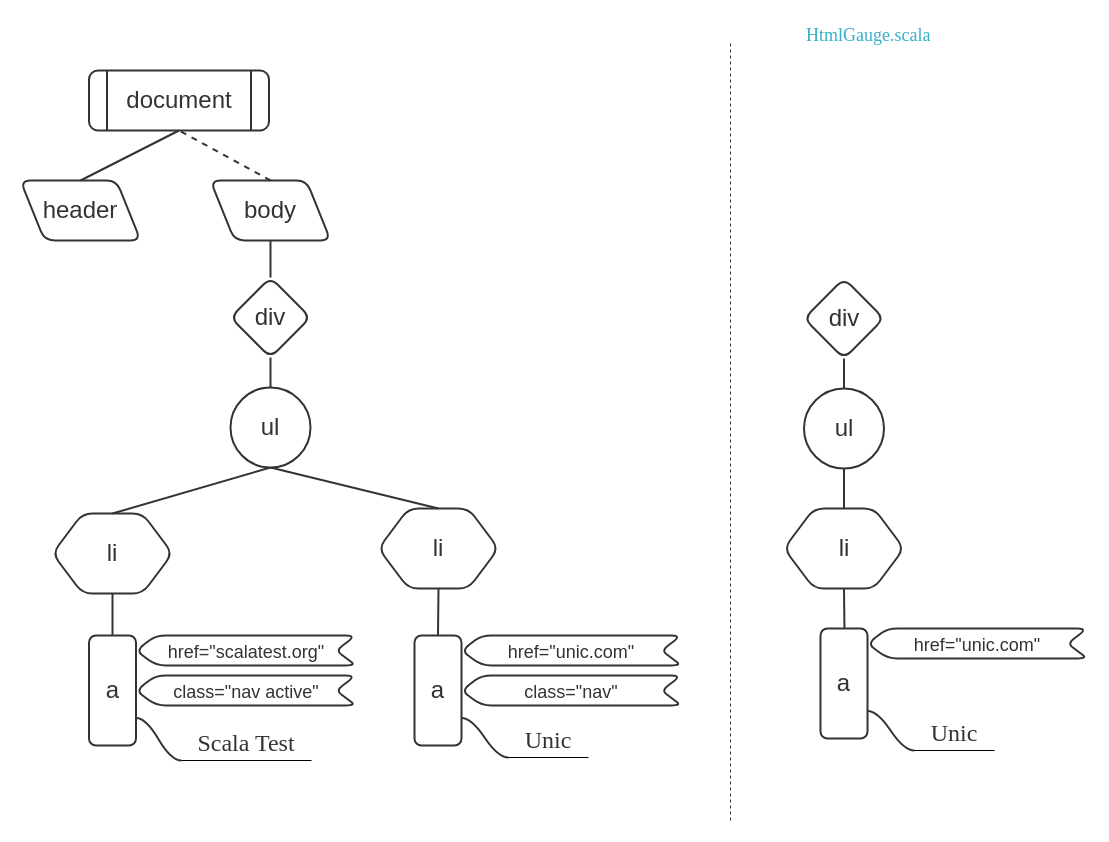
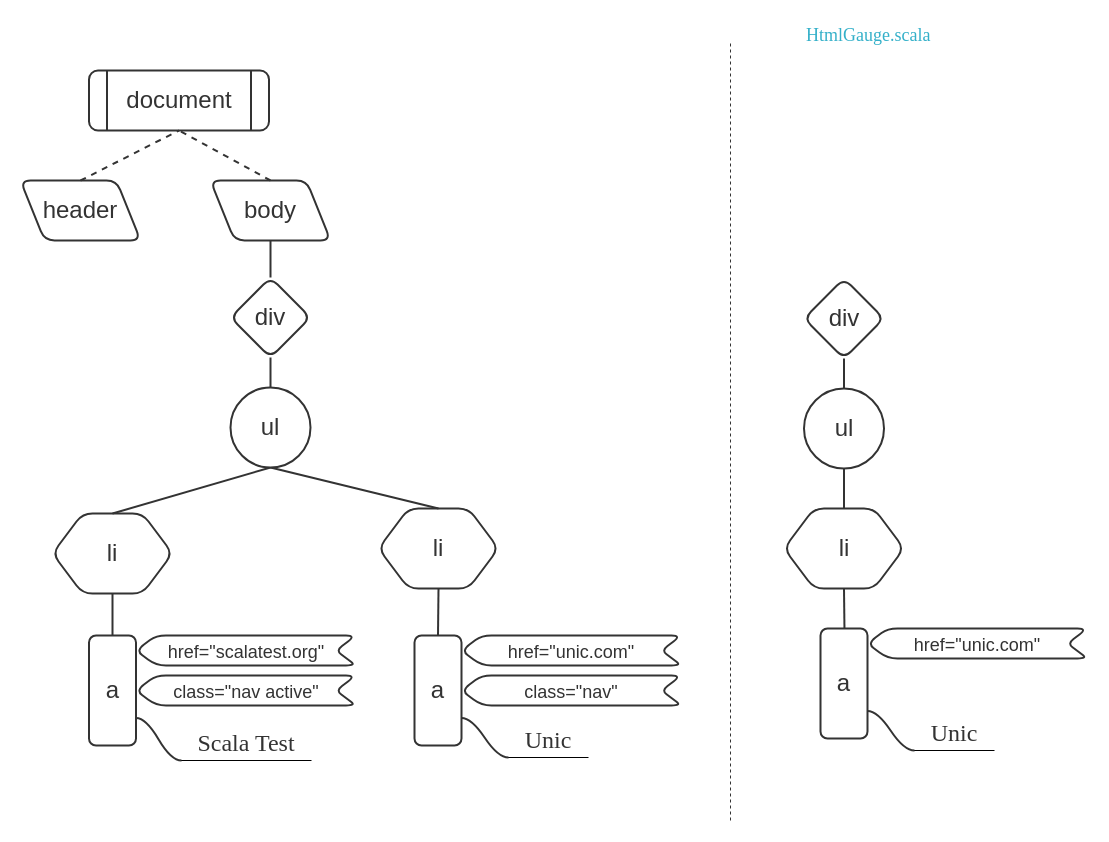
  <mxCell id="0" />
  <mxCell id="1" parent="0" />
  <mxCell id="2" value="div" style="rhombus;whiteSpace=wrap;html=1;fontFamily=Helvetica;fontSize=24;strokeColor=#333333;fontColor=#333333;strokeWidth=2;rounded=1;fillColor=#ffffff;" vertex="1" parent="1"><mxGeometry x="230" y="277" width="80" height="80" as="geometry" /></mxCell>
  <mxCell id="3" value="li" style="shape=hexagon;perimeter=hexagonPerimeter2;whiteSpace=wrap;html=1;fontFamily=Helvetica;fontSize=24;strokeColor=#333333;fontColor=#333333;strokeWidth=2;rounded=1;" vertex="1" parent="1"><mxGeometry x="52" y="513" width="120" height="80" as="geometry" /></mxCell>
  <mxCell id="4" value="" style="endArrow=none;html=1;entryX=0.5;entryY=1;entryDx=0;entryDy=0;exitX=0.5;exitY=0;exitDx=0;exitDy=0;fontFamily=Helvetica;fontSize=24;strokeColor=#333333;fontColor=#333333;strokeWidth=2;" edge="1" parent="1" source="8" target="2"><mxGeometry width="50" height="50" relative="1" as="geometry"><mxPoint x="170" y="377" as="sourcePoint" /><mxPoint x="80" y="667" as="targetPoint" /></mxGeometry></mxCell>
  <mxCell id="5" value="" style="endArrow=none;html=1;entryX=0.5;entryY=1;entryDx=0;entryDy=0;exitX=0.5;exitY=0;exitDx=0;exitDy=0;fontFamily=Helvetica;fontSize=24;strokeColor=#333333;fontColor=#333333;strokeWidth=2;" edge="1" parent="1" source="3" target="8"><mxGeometry width="50" height="50" relative="1" as="geometry"><mxPoint x="165" y="507" as="sourcePoint" /><mxPoint x="170" y="437" as="targetPoint" /></mxGeometry></mxCell>
  <mxCell id="6" value="&lt;div style=&quot;font-size: 24px;&quot;&gt;li&lt;/div&gt;" style="shape=hexagon;perimeter=hexagonPerimeter2;whiteSpace=wrap;html=1;fontFamily=Helvetica;fontSize=24;strokeColor=#333333;fontColor=#333333;strokeWidth=2;rounded=1;" vertex="1" parent="1"><mxGeometry x="378" y="508" width="120" height="80" as="geometry" /></mxCell>
  <mxCell id="7" value="" style="endArrow=none;html=1;entryX=0.5;entryY=1;entryDx=0;entryDy=0;exitX=0.5;exitY=0;exitDx=0;exitDy=0;fontFamily=Helvetica;fontSize=24;strokeColor=#333333;fontColor=#333333;strokeWidth=2;" edge="1" parent="1" source="6" target="8"><mxGeometry width="50" height="50" relative="1" as="geometry"><mxPoint x="0" y="777" as="sourcePoint" /><mxPoint x="170" y="437" as="targetPoint" /></mxGeometry></mxCell>
  <mxCell id="8" value="ul" style="ellipse;whiteSpace=wrap;html=1;aspect=fixed;fontFamily=Helvetica;fontSize=24;strokeColor=#333333;fontColor=#333333;strokeWidth=2;" vertex="1" parent="1"><mxGeometry x="230" y="387" width="80" height="80" as="geometry" /></mxCell>
  <mxCell id="9" value="" style="endArrow=none;html=1;entryX=0.5;entryY=1;entryDx=0;entryDy=0;fontFamily=Helvetica;fontSize=24;strokeColor=#333333;fontColor=#333333;strokeWidth=2;exitX=0.5;exitY=0;exitDx=0;exitDy=0;" edge="1" parent="1" source="34" target="6"><mxGeometry width="50" height="50" relative="1" as="geometry"><mxPoint x="530" y="590" as="sourcePoint" /><mxPoint x="123" y="828" as="targetPoint" /></mxGeometry></mxCell>
  <mxCell id="10" value="div" style="rhombus;whiteSpace=wrap;html=1;fontFamily=Helvetica;labelBackgroundColor=none;fontSize=24;strokeColor=#333333;fontColor=#333333;strokeWidth=2;rounded=1;fillColor=#ffffff;" vertex="1" parent="1"><mxGeometry x="803.5" y="278" width="80" height="80" as="geometry" /></mxCell>
  <mxCell id="11" value="&lt;div style=&quot;font-size: 24px;&quot;&gt;li&lt;/div&gt;" style="shape=hexagon;perimeter=hexagonPerimeter2;whiteSpace=wrap;html=1;fontFamily=Helvetica;fontSize=24;strokeColor=#333333;fontColor=#333333;strokeWidth=2;rounded=1;" vertex="1" parent="1"><mxGeometry x="783.5" y="508" width="120" height="80" as="geometry" /></mxCell>
  <mxCell id="12" value="" style="endArrow=none;html=1;exitX=0.5;exitY=0;exitDx=0;exitDy=0;fontFamily=Helvetica;fontSize=24;strokeColor=#333333;fontColor=#333333;strokeWidth=2;entryX=0.5;entryY=1;entryDx=0;entryDy=0;" edge="1" parent="1" source="14" target="10"><mxGeometry width="50" height="50" relative="1" as="geometry"><mxPoint x="1053.5" y="298" as="sourcePoint" /><mxPoint x="890" y="360" as="targetPoint" /></mxGeometry></mxCell>
  <mxCell id="13" value="" style="endArrow=none;html=1;entryX=0.5;entryY=1;entryDx=0;entryDy=0;exitX=0.5;exitY=0;exitDx=0;exitDy=0;fontFamily=Helvetica;fontSize=24;strokeColor=#333333;fontColor=#333333;strokeWidth=2;" edge="1" parent="1" source="11" target="14"><mxGeometry width="50" height="50" relative="1" as="geometry"><mxPoint x="973.5" y="638" as="sourcePoint" /><mxPoint x="1053.5" y="358" as="targetPoint" /></mxGeometry></mxCell>
  <mxCell id="14" value="ul" style="ellipse;whiteSpace=wrap;html=1;aspect=fixed;fontFamily=Helvetica;fontSize=24;strokeColor=#333333;fontColor=#333333;strokeWidth=2;" vertex="1" parent="1"><mxGeometry x="803.5" y="388" width="80" height="80" as="geometry" /></mxCell>
  <mxCell id="15" value="" style="endArrow=none;html=1;exitX=0.5;exitY=0;exitDx=0;exitDy=0;entryX=0.5;entryY=1;entryDx=0;entryDy=0;fontFamily=Helvetica;fontSize=24;strokeColor=#333333;fontColor=#333333;strokeWidth=2;" edge="1" parent="1" target="11"><mxGeometry width="50" height="50" relative="1" as="geometry"><mxPoint x="844" y="632" as="sourcePoint" /><mxPoint x="1057" y="647" as="targetPoint" /></mxGeometry></mxCell>
  <mxCell id="16" value="header" style="shape=parallelogram;perimeter=parallelogramPerimeter;whiteSpace=wrap;html=1;fontFamily=Helvetica;fontSize=24;strokeColor=#333333;fontColor=#333333;strokeWidth=2;rounded=1;flipV=1;" vertex="1" parent="1"><mxGeometry x="20" y="180" width="120" height="60" as="geometry" /></mxCell>
  <mxCell id="17" value="document" style="shape=process;whiteSpace=wrap;html=1;backgroundOutline=1;fontFamily=Helvetica;fontSize=24;verticalAlign=middle;strokeColor=#333333;fontColor=#333333;strokeWidth=2;rounded=1;" vertex="1" parent="1"><mxGeometry x="88.5" y="70" width="180" height="60" as="geometry" /></mxCell>
- <mxCell id="18" value="" style="endArrow=none;html=1;exitX=0.5;exitY=0;exitDx=0;exitDy=0;fontFamily=Helvetica;fontSize=24;strokeColor=#333333;fontColor=#333333;strokeWidth=2;entryX=0.5;entryY=1;entryDx=0;entryDy=0;" edge="1" parent="1" source="16" target="17"><mxGeometry width="50" height="50" relative="1" as="geometry"><mxPoint x="70" y="167" as="sourcePoint" /><mxPoint x="160" y="190" as="targetPoint" /></mxGeometry></mxCell>
+ <mxCell id="18" value="" style="endArrow=none;html=1;exitX=0.5;exitY=0;exitDx=0;exitDy=0;fontFamily=Helvetica;fontSize=24;strokeColor=#333333;fontColor=#333333;strokeWidth=2;entryX=0.5;entryY=1;entryDx=0;entryDy=0;dashed=1;" edge="1" parent="1" source="16" target="17"><mxGeometry width="50" height="50" relative="1" as="geometry"><mxPoint x="70" y="167" as="sourcePoint" /><mxPoint x="160" y="190" as="targetPoint" /></mxGeometry></mxCell>
  <mxCell id="19" value="" style="endArrow=none;html=1;fontFamily=Helvetica;fontSize=24;entryX=0.5;entryY=1;entryDx=0;entryDy=0;exitX=0.5;exitY=0;exitDx=0;exitDy=0;strokeColor=#333333;fontColor=#333333;strokeWidth=2;" edge="1" parent="1" source="27" target="3"><mxGeometry width="50" height="50" relative="1" as="geometry"><mxPoint x="117" y="623" as="sourcePoint" /><mxPoint x="42" y="633" as="targetPoint" /></mxGeometry></mxCell>
  <mxCell id="20" value="HtmlGauge.scala" style="text;html=1;strokeColor=none;fillColor=none;align=left;verticalAlign=middle;whiteSpace=wrap;rounded=0;labelBackgroundColor=none;fontFamily=Lucida Console;fontSize=18;fontColor=#34b0c9;" vertex="1" parent="1"><mxGeometry x="804" y="20" width="187" height="30" as="geometry" /></mxCell>
  <mxCell id="21" value="" style="endArrow=none;html=1;fontFamily=Lucida Console;fontSize=30;fontColor=#81ccb2;dashed=1;strokeColor=#333333;" edge="1" parent="1"><mxGeometry width="50" height="50" relative="1" as="geometry"><mxPoint x="730" y="820" as="sourcePoint" /><mxPoint x="730" y="40" as="targetPoint" /></mxGeometry></mxCell>
  <mxCell id="22" value="body" style="shape=parallelogram;perimeter=parallelogramPerimeter;whiteSpace=wrap;html=1;fontFamily=Helvetica;fontSize=24;strokeColor=#333333;fontColor=#333333;strokeWidth=2;rounded=1;direction=east;flipV=1;" vertex="1" parent="1"><mxGeometry x="210" y="180" width="120" height="60" as="geometry" /></mxCell>
  <mxCell id="23" value="" style="endArrow=none;html=1;strokeColor=#333333;strokeWidth=2;fontFamily=Lucida Console;fontSize=18;fontColor=#34b0c9;exitX=0.5;exitY=0;exitDx=0;exitDy=0;entryX=0.5;entryY=1;entryDx=0;entryDy=0;" edge="1" parent="1" source="2" target="22"><mxGeometry width="50" height="50" relative="1" as="geometry"><mxPoint x="420" y="290" as="sourcePoint" /><mxPoint x="470" y="240" as="targetPoint" /></mxGeometry></mxCell>
  <mxCell id="24" value="" style="endArrow=none;html=1;strokeColor=#333333;strokeWidth=2;fontFamily=Lucida Console;fontSize=18;fontColor=#34b0c9;exitX=0.5;exitY=0;exitDx=0;exitDy=0;entryX=0.5;entryY=1;entryDx=0;entryDy=0;dashed=1;" edge="1" parent="1" source="22" target="17"><mxGeometry width="50" height="50" relative="1" as="geometry"><mxPoint x="440" y="170" as="sourcePoint" /><mxPoint x="490" y="120" as="targetPoint" /></mxGeometry></mxCell>
  <mxCell id="25" value="" style="group" vertex="1" connectable="0" parent="1"><mxGeometry x="88.5" y="635" width="267" height="173" as="geometry" /></mxCell>
  <mxCell id="26" value="" style="group;strokeColor=none;fontColor=#333333;strokeWidth=2;rounded=1;" vertex="1" connectable="0" parent="25"><mxGeometry width="267" height="173" as="geometry" /></mxCell>
  <mxCell id="27" value="&lt;div&gt;a&lt;/div&gt;" style="rounded=1;whiteSpace=wrap;html=1;labelBackgroundColor=none;fontFamily=Helvetica;fontSize=24;strokeColor=#333333;fontColor=#333333;strokeWidth=2;" vertex="1" parent="26"><mxGeometry width="47" height="110" as="geometry" /></mxCell>
  <mxCell id="28" value="&lt;font style=&quot;font-size: 18px&quot;&gt;href=&quot;scalatest.org&quot;&lt;/font&gt;" style="shape=step;perimeter=stepPerimeter;whiteSpace=wrap;html=1;fixedSize=1;labelBackgroundColor=none;fillColor=none;gradientColor=none;fontFamily=Helvetica;fontSize=24;direction=west;align=center;strokeColor=#333333;fontColor=#333333;strokeWidth=2;rounded=1;" vertex="1" parent="26"><mxGeometry x="47" width="220" height="30" as="geometry" /></mxCell>
  <mxCell id="29" value="&lt;font style=&quot;font-size: 18px&quot;&gt;class=&quot;nav active&quot;&lt;/font&gt;" style="shape=step;perimeter=stepPerimeter;whiteSpace=wrap;html=1;fixedSize=1;labelBackgroundColor=none;fillColor=none;gradientColor=none;fontFamily=Helvetica;fontSize=24;direction=west;align=center;strokeColor=#333333;fontColor=#333333;strokeWidth=2;rounded=1;" vertex="1" parent="26"><mxGeometry x="47" y="40" width="220" height="30" as="geometry" /></mxCell>
  <mxCell id="30" value="&lt;font style=&quot;font-size: 24px&quot; face=&quot;Times New Roman&quot; color=&quot;#333333&quot;&gt;Scala Test&lt;/font&gt;" style="whiteSpace=wrap;html=1;shape=partialRectangle;top=0;left=0;bottom=1;right=0;points=[[0,1],[1,1]];strokeColor=#000000;fillColor=none;align=center;verticalAlign=bottom;routingCenterY=0.5;snapToPoint=1;container=1;recursiveResize=0;autosize=1;treeFolding=1;rounded=1;labelBackgroundColor=none;fontFamily=Lucida Console;fontSize=18;fontColor=#34b0c9;" vertex="1" parent="26"><mxGeometry x="92" y="95" width="130" height="30" as="geometry" /></mxCell>
  <mxCell id="31" value="" style="edgeStyle=entityRelationEdgeStyle;startArrow=none;endArrow=none;segment=10;curved=1;strokeColor=#333333;strokeWidth=2;fontFamily=Lucida Console;fontSize=18;fontColor=#34b0c9;exitX=1;exitY=0.75;exitDx=0;exitDy=0;" edge="1" target="30" parent="26" source="27"><mxGeometry relative="1" as="geometry"><mxPoint x="39.5" y="75.5" as="sourcePoint" /></mxGeometry></mxCell>
  <mxCell id="32" value="" style="group" vertex="1" connectable="0" parent="1"><mxGeometry x="414" y="635" width="267" height="173" as="geometry" /></mxCell>
  <mxCell id="33" value="" style="group;strokeColor=none;fontColor=#333333;strokeWidth=2;rounded=1;" vertex="1" connectable="0" parent="32"><mxGeometry width="267" height="173" as="geometry" /></mxCell>
  <mxCell id="34" value="&lt;div&gt;a&lt;/div&gt;" style="rounded=1;whiteSpace=wrap;html=1;labelBackgroundColor=none;fontFamily=Helvetica;fontSize=24;strokeColor=#333333;fontColor=#333333;strokeWidth=2;" vertex="1" parent="33"><mxGeometry width="47" height="110" as="geometry" /></mxCell>
  <mxCell id="35" value="&lt;font style=&quot;font-size: 18px&quot;&gt;href=&quot;unic.com&quot;&lt;/font&gt;" style="shape=step;perimeter=stepPerimeter;whiteSpace=wrap;html=1;fixedSize=1;labelBackgroundColor=none;fillColor=none;gradientColor=none;fontFamily=Helvetica;fontSize=24;direction=west;align=center;strokeColor=#333333;fontColor=#333333;strokeWidth=2;rounded=1;" vertex="1" parent="33"><mxGeometry x="47" width="220" height="30" as="geometry" /></mxCell>
  <mxCell id="36" value="&lt;font style=&quot;font-size: 18px&quot;&gt;class=&quot;nav&quot;&lt;/font&gt;" style="shape=step;perimeter=stepPerimeter;whiteSpace=wrap;html=1;fixedSize=1;labelBackgroundColor=none;fillColor=none;gradientColor=none;fontFamily=Helvetica;fontSize=24;direction=west;align=center;strokeColor=#333333;fontColor=#333333;strokeWidth=2;rounded=1;" vertex="1" parent="33"><mxGeometry x="47" y="40" width="220" height="30" as="geometry" /></mxCell>
  <mxCell id="37" value="&lt;font style=&quot;font-size: 24px&quot; face=&quot;Times New Roman&quot; color=&quot;#333333&quot;&gt;Unic&lt;/font&gt;" style="whiteSpace=wrap;html=1;shape=partialRectangle;top=0;left=0;bottom=1;right=0;points=[[0,1],[1,1]];strokeColor=#000000;fillColor=none;align=center;verticalAlign=bottom;routingCenterY=0.5;snapToPoint=1;container=1;recursiveResize=0;autosize=1;treeFolding=1;rounded=1;labelBackgroundColor=none;fontFamily=Lucida Console;fontSize=18;fontColor=#34b0c9;" vertex="1" parent="33"><mxGeometry x="93.5" y="92" width="80" height="30" as="geometry" /></mxCell>
  <mxCell id="38" value="" style="edgeStyle=entityRelationEdgeStyle;startArrow=none;endArrow=none;segment=10;curved=1;strokeColor=#333333;strokeWidth=2;fontFamily=Lucida Console;fontSize=18;fontColor=#34b0c9;exitX=1;exitY=0.75;exitDx=0;exitDy=0;" edge="1" parent="33" source="34" target="37"><mxGeometry relative="1" as="geometry"><mxPoint x="39.5" y="75.5" as="sourcePoint" /></mxGeometry></mxCell>
  <mxCell id="39" value="" style="group" vertex="1" connectable="0" parent="1"><mxGeometry x="820" y="628" width="267" height="173" as="geometry" /></mxCell>
  <mxCell id="40" value="" style="group;strokeColor=none;fontColor=#333333;strokeWidth=2;rounded=1;" vertex="1" connectable="0" parent="39"><mxGeometry width="267" height="173" as="geometry" /></mxCell>
  <mxCell id="41" value="&lt;div&gt;a&lt;/div&gt;" style="rounded=1;whiteSpace=wrap;html=1;labelBackgroundColor=none;fontFamily=Helvetica;fontSize=24;strokeColor=#333333;fontColor=#333333;strokeWidth=2;" vertex="1" parent="40"><mxGeometry width="47" height="110" as="geometry" /></mxCell>
  <mxCell id="42" value="&lt;font style=&quot;font-size: 18px&quot;&gt;href=&quot;unic.com&quot;&lt;/font&gt;" style="shape=step;perimeter=stepPerimeter;whiteSpace=wrap;html=1;fixedSize=1;labelBackgroundColor=none;fillColor=none;gradientColor=none;fontFamily=Helvetica;fontSize=24;direction=west;align=center;strokeColor=#333333;fontColor=#333333;strokeWidth=2;rounded=1;" vertex="1" parent="40"><mxGeometry x="47" width="220" height="30" as="geometry" /></mxCell>
  <mxCell id="43" value="&lt;font style=&quot;font-size: 24px&quot; face=&quot;Times New Roman&quot; color=&quot;#333333&quot;&gt;Unic&lt;/font&gt;" style="whiteSpace=wrap;html=1;shape=partialRectangle;top=0;left=0;bottom=1;right=0;points=[[0,1],[1,1]];strokeColor=#000000;fillColor=none;align=center;verticalAlign=bottom;routingCenterY=0.5;snapToPoint=1;container=1;recursiveResize=0;autosize=1;treeFolding=1;rounded=1;labelBackgroundColor=none;fontFamily=Lucida Console;fontSize=18;fontColor=#34b0c9;" vertex="1" parent="40"><mxGeometry x="93.5" y="92" width="80" height="30" as="geometry" /></mxCell>
  <mxCell id="44" value="" style="edgeStyle=entityRelationEdgeStyle;startArrow=none;endArrow=none;segment=10;curved=1;strokeColor=#333333;strokeWidth=2;fontFamily=Lucida Console;fontSize=18;fontColor=#34b0c9;exitX=1;exitY=0.75;exitDx=0;exitDy=0;" edge="1" parent="40" source="41" target="43"><mxGeometry relative="1" as="geometry"><mxPoint x="39.5" y="75.5" as="sourcePoint" /></mxGeometry></mxCell>
